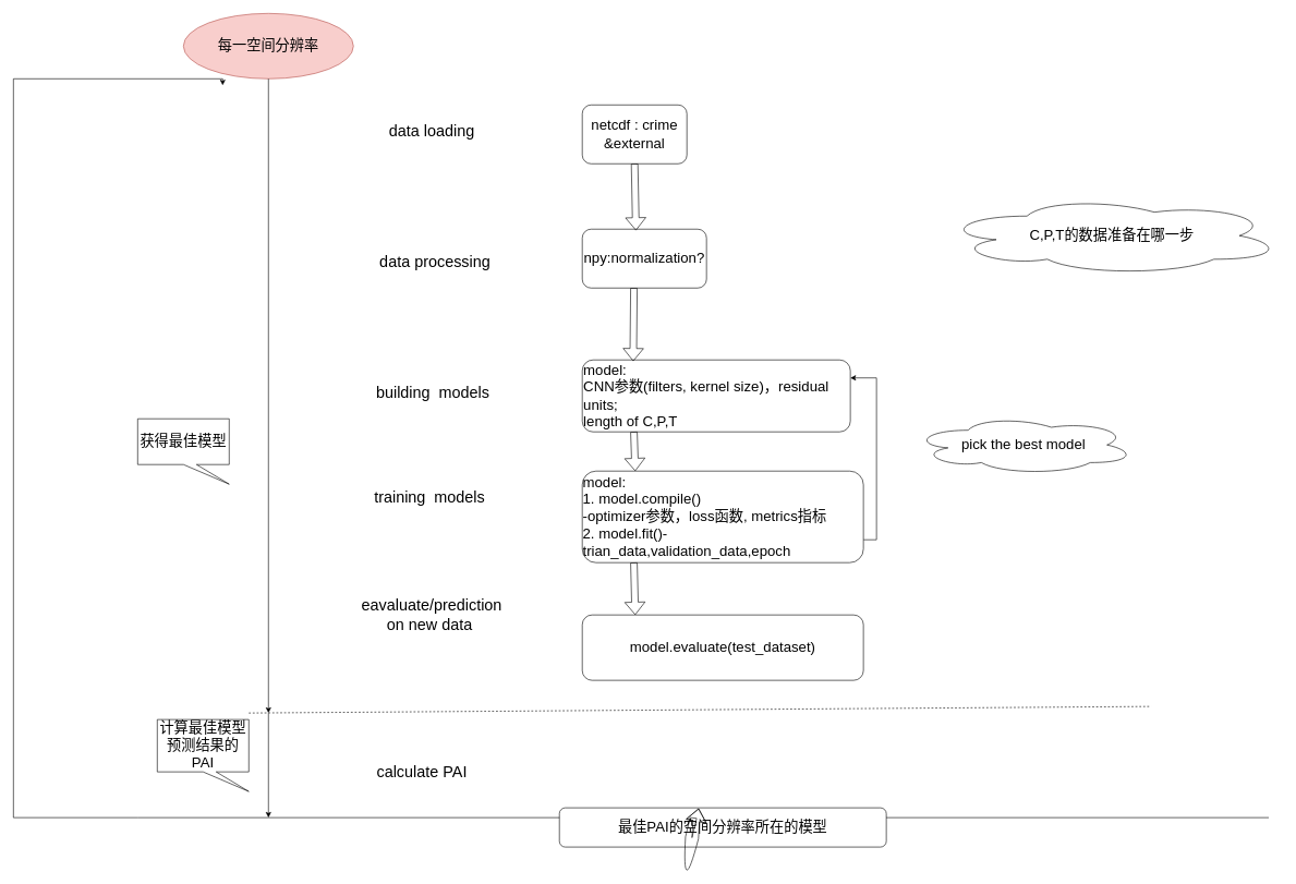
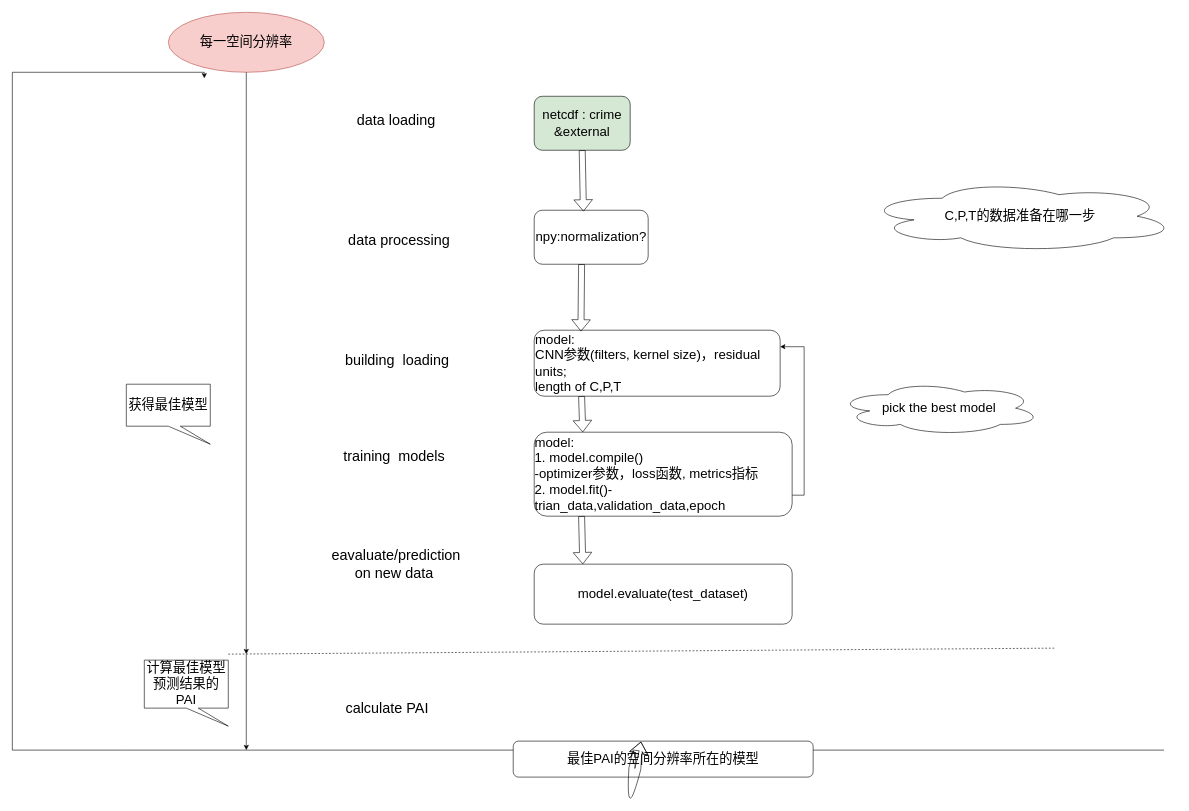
  <mxCell id="0" />
  <mxCell id="1" parent="0" />
- <mxCell id="2" value="netcdf : crime &amp;amp;external" style="rounded=1;whiteSpace=wrap;html=1;fontSize=22;" vertex="1" parent="1"><mxGeometry x="890" y="160" width="160" height="90" as="geometry" /></mxCell>
+ <mxCell id="2" value="netcdf : crime &amp;amp;external" style="rounded=1;whiteSpace=wrap;html=1;fontSize=22;fillColor=#d5e8d4;" vertex="1" parent="1"><mxGeometry x="890" y="160" width="160" height="90" as="geometry" /></mxCell>
  <mxCell id="3" value="&lt;span style=&quot;font-size: 24px&quot;&gt;data loading&lt;/span&gt;" style="text;html=1;strokeColor=none;fillColor=none;align=center;verticalAlign=middle;whiteSpace=wrap;rounded=0;" vertex="1" parent="1"><mxGeometry x="590" y="160" width="140" height="80" as="geometry" /></mxCell>
  <mxCell id="4" value="&lt;span style=&quot;font-size: 24px&quot;&gt;data processing&lt;/span&gt;" style="text;html=1;strokeColor=none;fillColor=none;align=center;verticalAlign=middle;whiteSpace=wrap;rounded=0;" vertex="1" parent="1"><mxGeometry x="570" y="360" width="190" height="80" as="geometry" /></mxCell>
- <mxCell id="5" value="&lt;span style=&quot;font-size: 24px&quot;&gt;building&amp;nbsp; models&amp;nbsp;&lt;/span&gt;" style="text;html=1;strokeColor=none;fillColor=none;align=center;verticalAlign=middle;whiteSpace=wrap;rounded=0;" vertex="1" parent="1"><mxGeometry x="570" y="560" width="190" height="80" as="geometry" /></mxCell>
+ <mxCell id="5" value="&lt;span style=&quot;font-size: 24px&quot;&gt;building&amp;nbsp; loading&amp;nbsp;&lt;/span&gt;" style="text;html=1;strokeColor=none;fillColor=none;align=center;verticalAlign=middle;whiteSpace=wrap;rounded=0;" vertex="1" parent="1"><mxGeometry x="570" y="560" width="190" height="80" as="geometry" /></mxCell>
  <mxCell id="6" value="&lt;span style=&quot;font-size: 24px&quot;&gt;training&amp;nbsp; models&amp;nbsp;&lt;/span&gt;" style="text;html=1;strokeColor=none;fillColor=none;align=center;verticalAlign=middle;whiteSpace=wrap;rounded=0;" vertex="1" parent="1"><mxGeometry x="565" y="720" width="190" height="80" as="geometry" /></mxCell>
  <mxCell id="7" value="&lt;span style=&quot;font-size: 24px&quot;&gt;eavaluate/prediction on new data&amp;nbsp;&lt;/span&gt;" style="text;html=1;strokeColor=none;fillColor=none;align=center;verticalAlign=middle;whiteSpace=wrap;rounded=0;" vertex="1" parent="1"><mxGeometry x="565" y="900" width="190" height="80" as="geometry" /></mxCell>
  <mxCell id="8" value="npy:normalization?" style="rounded=1;whiteSpace=wrap;html=1;fontSize=22;" vertex="1" parent="1"><mxGeometry x="890" y="350" width="190" height="90" as="geometry" /></mxCell>
  <mxCell id="9" value="model:&lt;br&gt;&lt;div&gt;&lt;span&gt;CNN参数(filters, kernel size)，residual units;&lt;/span&gt;&lt;/div&gt;length of C,P,T" style="rounded=1;whiteSpace=wrap;html=1;fontSize=22;align=left;" vertex="1" parent="1"><mxGeometry x="890" y="550" width="410" height="110" as="geometry" /></mxCell>
  <mxCell id="10" style="edgeStyle=orthogonalEdgeStyle;rounded=0;orthogonalLoop=1;jettySize=auto;html=1;exitX=1;exitY=0.75;exitDx=0;exitDy=0;fontSize=22;entryX=1;entryY=0.25;entryDx=0;entryDy=0;" edge="1" parent="1" source="11" target="9"><mxGeometry relative="1" as="geometry"><mxPoint x="1330" y="760" as="targetPoint" /></mxGeometry></mxCell>
  <mxCell id="11" value="&lt;div style=&quot;text-align: left&quot;&gt;&lt;span&gt;model:&lt;/span&gt;&lt;/div&gt;&lt;span&gt;&lt;div style=&quot;text-align: left&quot;&gt;&lt;span&gt;1. model.compile()&lt;/span&gt;&lt;/div&gt;&lt;div style=&quot;text-align: left&quot;&gt;&lt;span&gt;-optimizer参数，loss函数, metrics指标&lt;/span&gt;&lt;/div&gt;&lt;div style=&quot;text-align: left&quot;&gt;&lt;span&gt;2. model.fit()-trian_data,validation_data,epoch&lt;/span&gt;&lt;/div&gt;&lt;/span&gt;" style="rounded=1;whiteSpace=wrap;html=1;fontSize=22;" vertex="1" parent="1"><mxGeometry x="890" y="720" width="430" height="140" as="geometry" /></mxCell>
  <mxCell id="12" value="&lt;div style=&quot;text-align: left&quot;&gt;&lt;span&gt;model.evaluate(test_dataset)&lt;/span&gt;&lt;br&gt;&lt;/div&gt;" style="rounded=1;whiteSpace=wrap;html=1;fontSize=22;" vertex="1" parent="1"><mxGeometry x="890" y="940" width="430" height="100" as="geometry" /></mxCell>
  <mxCell id="13" value="" style="shape=flexArrow;endArrow=classic;html=1;fontSize=22;exitX=0.5;exitY=1;exitDx=0;exitDy=0;entryX=0.432;entryY=0.022;entryDx=0;entryDy=0;entryPerimeter=0;" edge="1" parent="1" source="2" target="8"><mxGeometry width="50" height="50" relative="1" as="geometry"><mxPoint x="920" y="430" as="sourcePoint" /><mxPoint x="970" y="380" as="targetPoint" /><Array as="points" /></mxGeometry></mxCell>
  <mxCell id="14" value="" style="shape=flexArrow;endArrow=classic;html=1;fontSize=22;exitX=0.5;exitY=1;exitDx=0;exitDy=0;entryX=0.19;entryY=0.018;entryDx=0;entryDy=0;entryPerimeter=0;" edge="1" parent="1" target="9"><mxGeometry width="50" height="50" relative="1" as="geometry"><mxPoint x="968.96" y="440" as="sourcePoint" /><mxPoint x="971.04" y="541.98" as="targetPoint" /><Array as="points" /></mxGeometry></mxCell>
  <mxCell id="15" value="" style="shape=flexArrow;endArrow=classic;html=1;fontSize=22;exitX=0.5;exitY=1;exitDx=0;exitDy=0;" edge="1" parent="1"><mxGeometry width="50" height="50" relative="1" as="geometry"><mxPoint x="968.96" y="660" as="sourcePoint" /><mxPoint x="971" y="720" as="targetPoint" /><Array as="points" /></mxGeometry></mxCell>
  <mxCell id="16" value="" style="shape=flexArrow;endArrow=classic;html=1;fontSize=22;exitX=0.5;exitY=1;exitDx=0;exitDy=0;" edge="1" parent="1"><mxGeometry width="50" height="50" relative="1" as="geometry"><mxPoint x="968.96" y="860" as="sourcePoint" /><mxPoint x="971" y="940" as="targetPoint" /><Array as="points" /></mxGeometry></mxCell>
  <mxCell id="17" value="C,P,T的数据准备在哪一步" style="ellipse;shape=cloud;whiteSpace=wrap;html=1;fontSize=22;" vertex="1" parent="1"><mxGeometry x="1440" y="300" width="520" height="120" as="geometry" /></mxCell>
  <mxCell id="18" value="pick the best model" style="ellipse;shape=cloud;whiteSpace=wrap;html=1;fontSize=22;" vertex="1" parent="1"><mxGeometry x="1395" y="635" width="340" height="90" as="geometry" /></mxCell>
  <mxCell id="19" value="" style="endArrow=none;dashed=1;html=1;fontSize=22;" edge="1" parent="1"><mxGeometry width="50" height="50" relative="1" as="geometry"><mxPoint x="380" y="1090" as="sourcePoint" /><mxPoint x="1760" y="1080" as="targetPoint" /></mxGeometry></mxCell>
  <mxCell id="20" value="每一空间分辨率" style="ellipse;whiteSpace=wrap;html=1;fontSize=22;fillColor=#f8cecc;strokeColor=#b85450;" vertex="1" parent="1"><mxGeometry x="280" y="20" width="260" height="100" as="geometry" /></mxCell>
  <mxCell id="21" value="" style="endArrow=classic;html=1;fontSize=22;exitX=0.5;exitY=1;exitDx=0;exitDy=0;" edge="1" parent="1" source="20"><mxGeometry width="50" height="50" relative="1" as="geometry"><mxPoint x="360" y="210" as="sourcePoint" /><mxPoint x="410" y="1090" as="targetPoint" /></mxGeometry></mxCell>
  <mxCell id="22" value="获得最佳模型" style="shape=callout;whiteSpace=wrap;html=1;perimeter=calloutPerimeter;fontSize=22;base=20;position2=1;" vertex="1" parent="1"><mxGeometry x="210" y="640" width="140" height="100" as="geometry" /></mxCell>
  <mxCell id="23" value="&lt;span style=&quot;font-size: 24px&quot;&gt;calculate PAI&lt;/span&gt;" style="text;html=1;strokeColor=none;fillColor=none;align=center;verticalAlign=middle;whiteSpace=wrap;rounded=0;" vertex="1" parent="1"><mxGeometry x="550" y="1140" width="190" height="80" as="geometry" /></mxCell>
  <mxCell id="24" value="" style="endArrow=classic;html=1;fontSize=22;" edge="1" parent="1"><mxGeometry width="50" height="50" relative="1" as="geometry"><mxPoint x="410" y="1090" as="sourcePoint" /><mxPoint x="410" y="1250" as="targetPoint" /></mxGeometry></mxCell>
  <mxCell id="25" value="计算最佳模型预测结果的PAI" style="shape=callout;whiteSpace=wrap;html=1;perimeter=calloutPerimeter;fontSize=22;base=20;position2=1;" vertex="1" parent="1"><mxGeometry x="240" y="1100" width="140" height="110" as="geometry" /></mxCell>
  <mxCell id="26" style="edgeStyle=orthogonalEdgeStyle;rounded=0;orthogonalLoop=1;jettySize=auto;html=1;fontSize=22;" edge="1" parent="1"><mxGeometry relative="1" as="geometry"><mxPoint x="340" y="130" as="targetPoint" /><mxPoint x="1940" y="1250" as="sourcePoint" /><Array as="points"><mxPoint x="210" y="1250" /><mxPoint x="20" y="1250" /><mxPoint x="20" y="120" /><mxPoint x="340" y="120" /></Array></mxGeometry></mxCell>
  <mxCell id="27" value="最佳PAI的空间分辨率所在的模型" style="rounded=1;whiteSpace=wrap;html=1;fontSize=22;" vertex="1" parent="1"><mxGeometry x="855" y="1235" width="500" height="60" as="geometry" /></mxCell>
  <mxCell id="28" value="" style="shape=flexArrow;endArrow=classic;html=1;fontSize=22;entryX=0.426;entryY=0.017;entryDx=0;entryDy=0;entryPerimeter=0;" edge="1" parent="1" target="27"><mxGeometry width="50" height="50" relative="1" as="geometry"><mxPoint x="1060" y="1250" as="sourcePoint" /><mxPoint x="1070" y="1360" as="targetPoint" /><Array as="points"><mxPoint x="1050" y="1330" /></Array></mxGeometry></mxCell>
